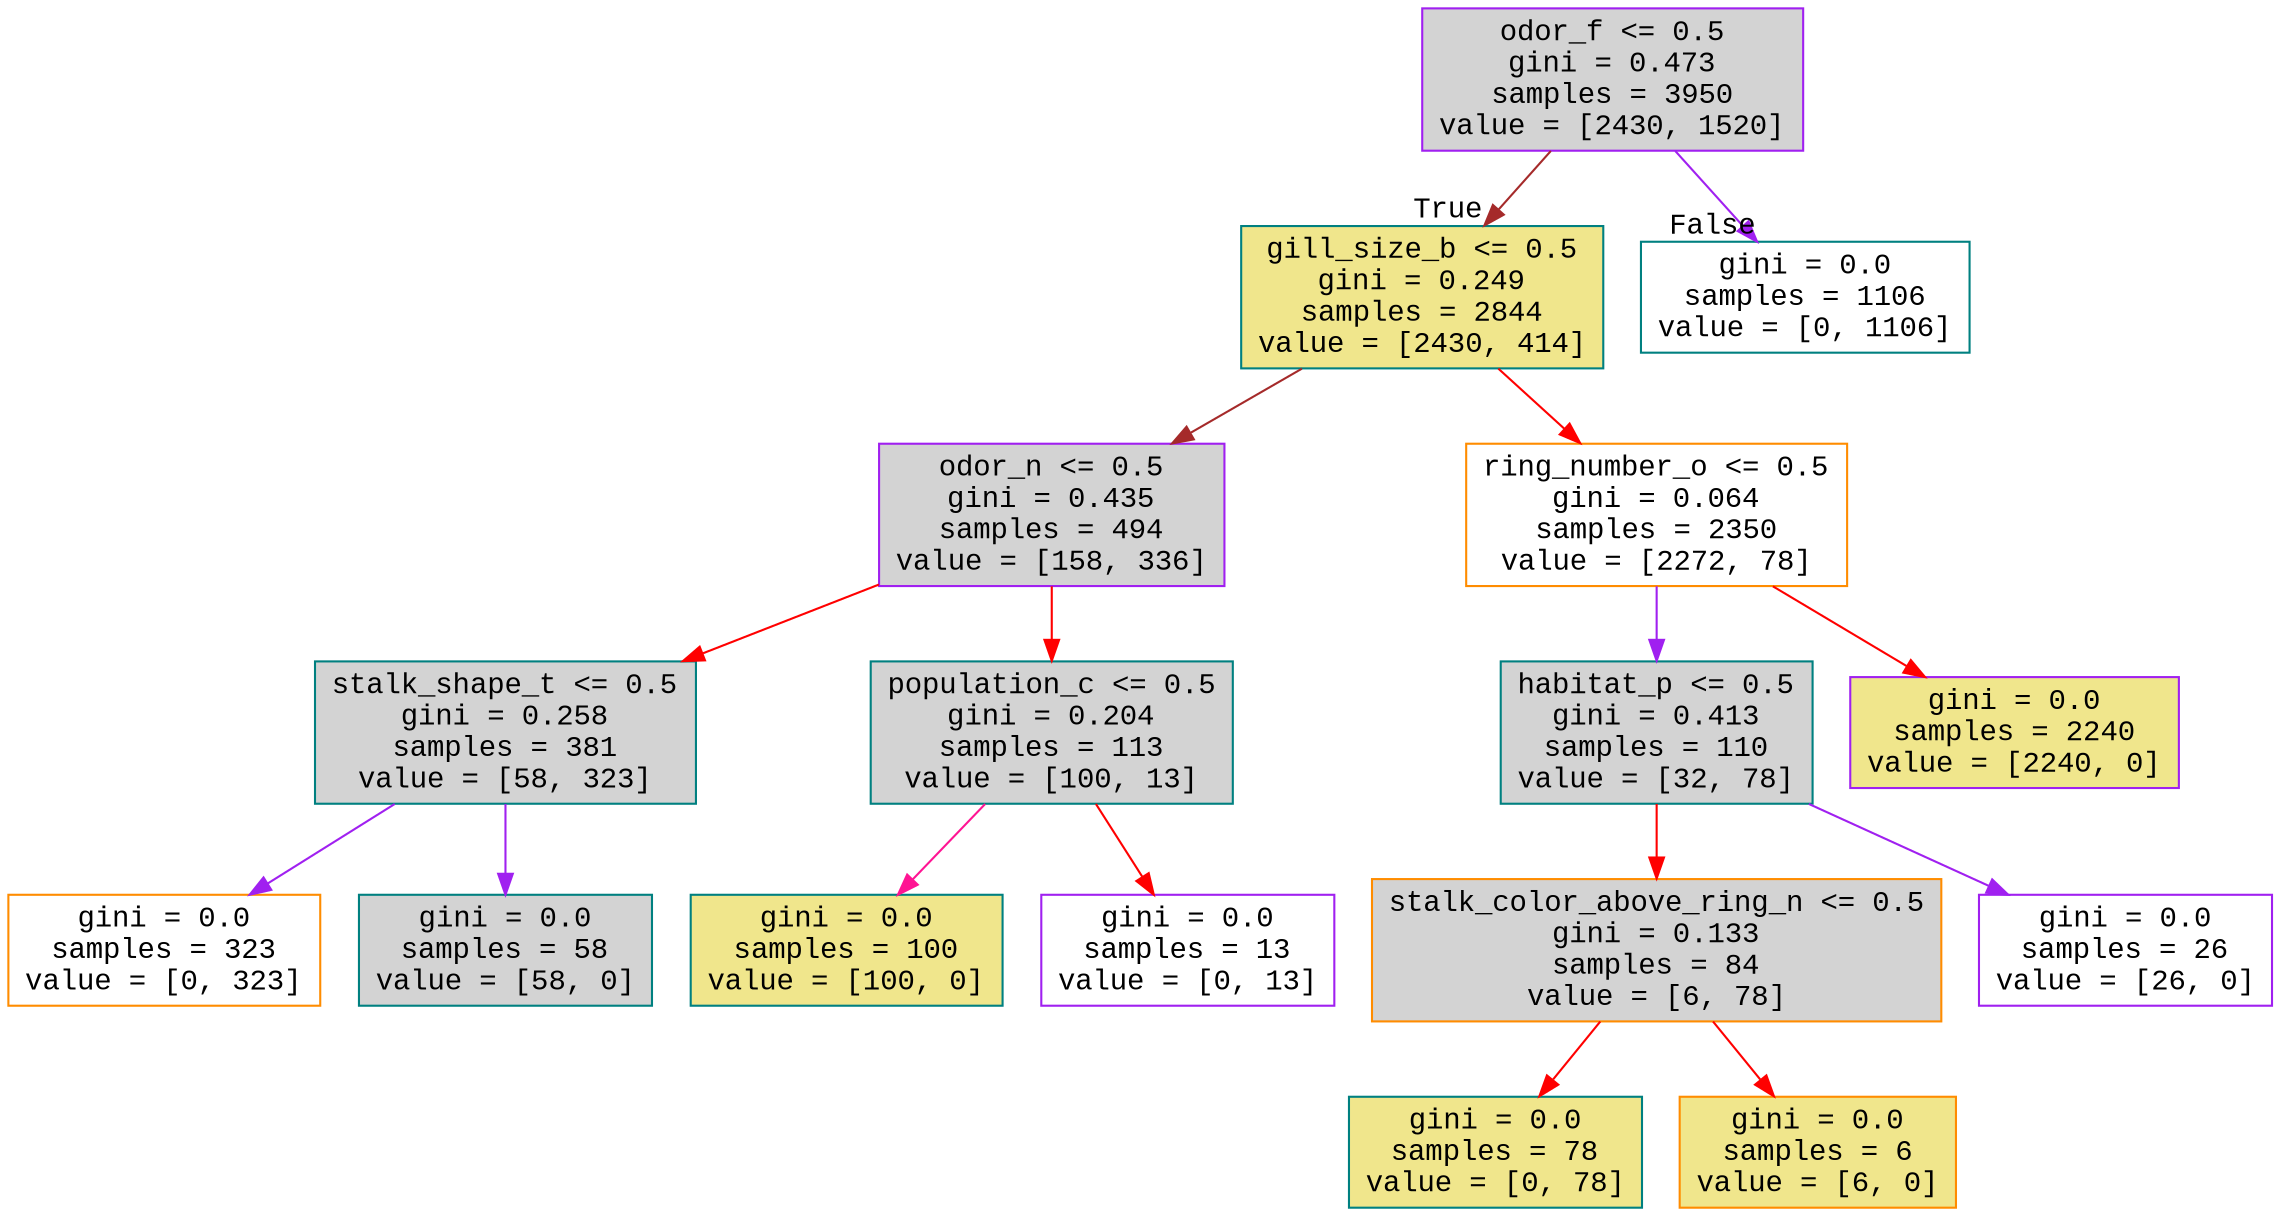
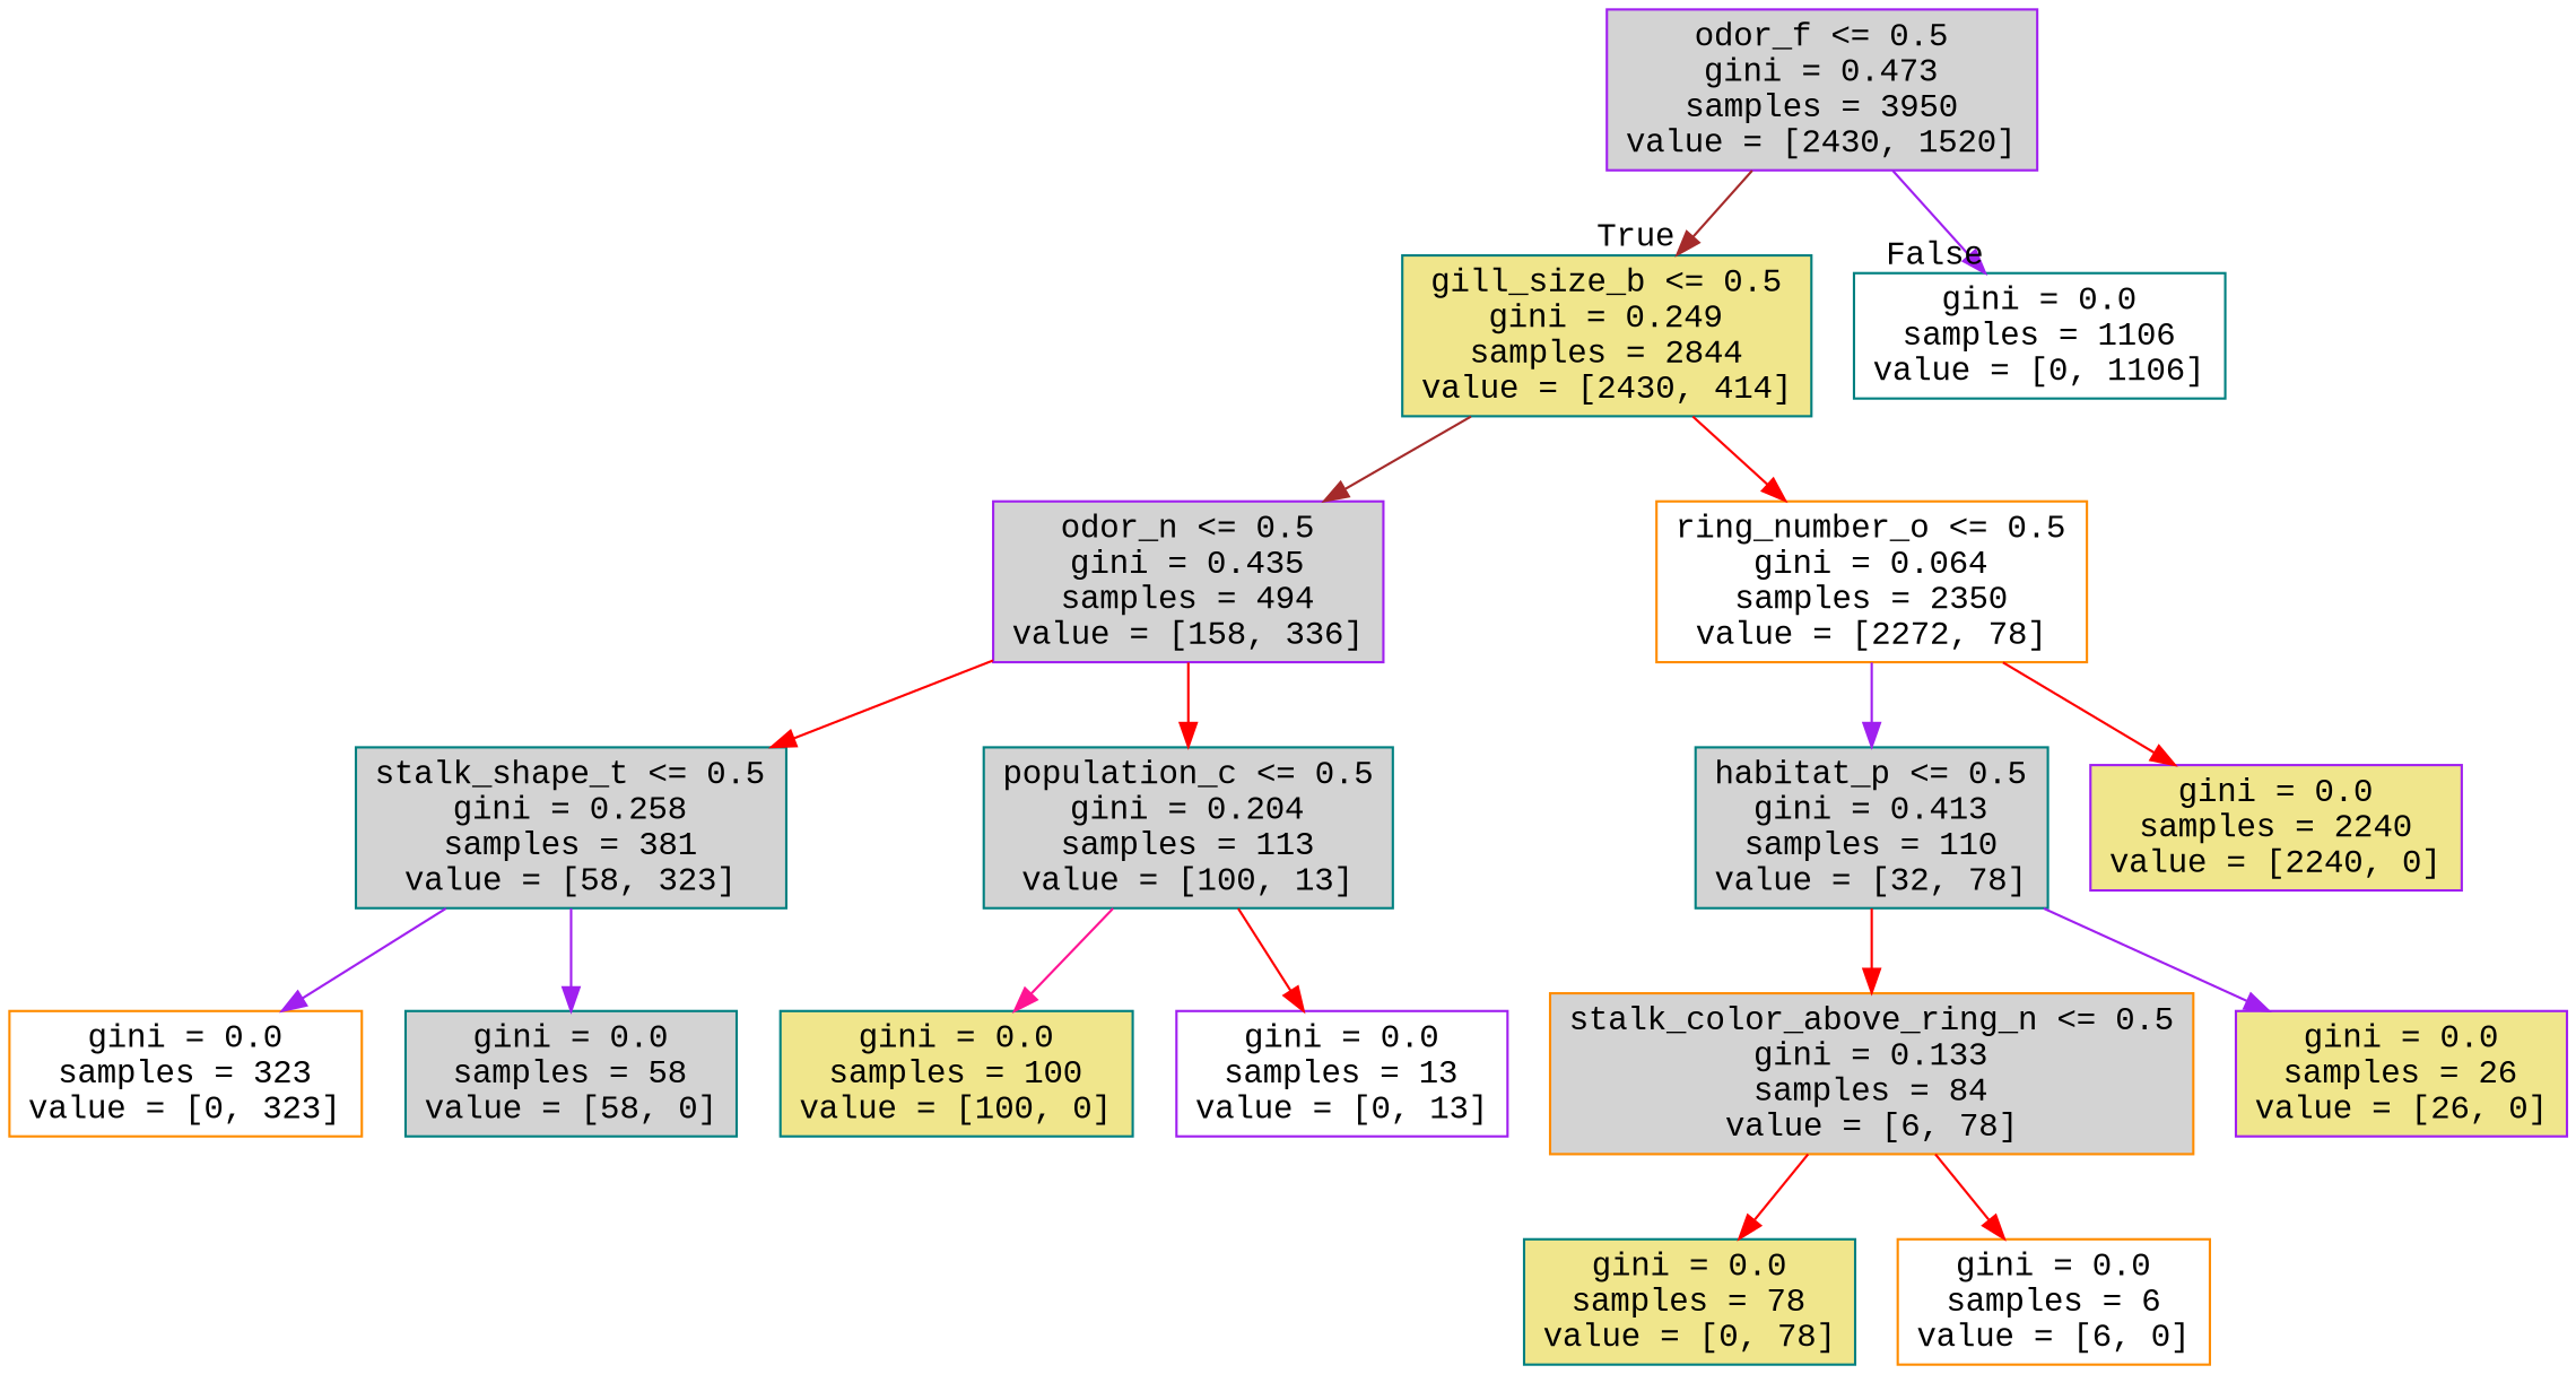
  digraph {
    fontname="Liberation Mono"
    node [color=teal fillcolor=lightgrey fontname="Liberation Mono" shape=box style=filled]
    edge [color=red fontname="Liberation Mono"]
    n1 [color=purple label="odor_f <= 0.5\ngini = 0.473\nsamples = 3950\nvalue = [2430, 1520]"]
    n2 [fillcolor=khaki label="gill_size_b <= 0.5\ngini = 0.249\nsamples = 2844\nvalue = [2430, 414]"]
    n3 [fillcolor=white label="gini = 0.0\nsamples = 1106\nvalue = [0, 1106]"]
    n4 [color=purple label="odor_n <= 0.5\ngini = 0.435\nsamples = 494\nvalue = [158, 336]"]
    n5 [color=darkorange fillcolor=white label="ring_number_o <= 0.5\ngini = 0.064\nsamples = 2350\nvalue = [2272, 78]"]
    n6 [label="stalk_shape_t <= 0.5\ngini = 0.258\nsamples = 381\nvalue = [58, 323]"]
    n7 [label="population_c <= 0.5\ngini = 0.204\nsamples = 113\nvalue = [100, 13]"]
    n8 [label="habitat_p <= 0.5\ngini = 0.413\nsamples = 110\nvalue = [32, 78]"]
    n9 [color=purple fillcolor=khaki label="gini = 0.0\nsamples = 2240\nvalue = [2240, 0]"]
    n10 [color=darkorange fillcolor=white label="gini = 0.0\nsamples = 323\nvalue = [0, 323]"]
    n11 [label="gini = 0.0\nsamples = 58\nvalue = [58, 0]"]
    n12 [fillcolor=khaki label="gini = 0.0\nsamples = 100\nvalue = [100, 0]"]
    n13 [color=purple fillcolor=white label="gini = 0.0\nsamples = 13\nvalue = [0, 13]"]
    n14 [color=darkorange label="stalk_color_above_ring_n <= 0.5\ngini = 0.133\nsamples = 84\nvalue = [6, 78]"]
-   n15 [color=purple fillcolor=white label="gini = 0.0\nsamples = 26\nvalue = [26, 0]"]
+   n15 [color=purple fillcolor=khaki label="gini = 0.0\nsamples = 26\nvalue = [26, 0]"]
    n16 [fillcolor=khaki label="gini = 0.0\nsamples = 78\nvalue = [0, 78]"]
-   n17 [color=darkorange fillcolor=khaki label="gini = 0.0\nsamples = 6\nvalue = [6, 0]"]
+   n17 [color=darkorange fillcolor=white label="gini = 0.0\nsamples = 6\nvalue = [6, 0]"]
    n1 -> n2 [color=brown headlabel=True labelangle=45 labeldistance=2.5]
    n1 -> n3 [color=purple headlabel=False labelangle=-45 labeldistance=2.5]
    n2 -> n4 [color=brown]
    n2 -> n5
    n4 -> n6
    n4 -> n7
    n5 -> n8 [color=purple]
    n5 -> n9
    n6 -> n10 [color=purple]
    n6 -> n11 [color=purple]
    n7 -> n12 [color=deeppink]
    n7 -> n13
    n8 -> n14
    n8 -> n15 [color=purple]
    n14 -> n16
    n14 -> n17
  }
